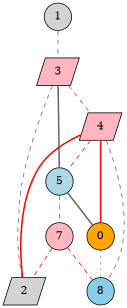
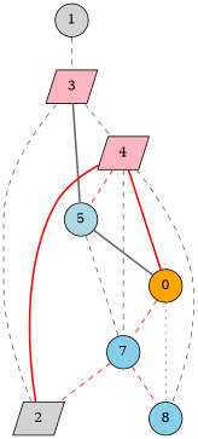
  strict graph {
    node [fillcolor=lightgrey shape=circle style=filled]
    edge [color=gray40 style=dashed weight=1.0]
    1 [labels=want]
    3 [fillcolor=lightpink labels=printer shape=parallelogram]
    2 [labels=see shape=parallelogram]
    4 [contraction="{9: {'labels': 'work'}}" fillcolor=lightpink labels=work shape=parallelogram]
    5 [fillcolor=lightblue labels=reboot]
    n6 [fillcolor=orange label=0 labels=computer]
-   7 [fillcolor=lightpink labels=check]
+   7 [fillcolor=skyblue labels=check]
    8 [fillcolor=skyblue labels=cable]
    1 -- 3 [weight=2]
    3 -- 4
    3 -- 5 [style=bold weight=2]
    2 -- 3
    2 -- 4 [color=red style=bold weight=2]
    4 -- 5 [color=red]
    4 -- n6 [color=red style=bold weight=2]
+   4 -- 7 [weight=2]
    4 -- 8
    5 -- n6 [style=bold]
    5 -- 7 [weight=2]
+   n6 -- 7 [color=red]
    n6 -- 8 [style=dotted weight=2]
    7 -- 2 [color=red]
    7 -- 8 [color=red]
  }
